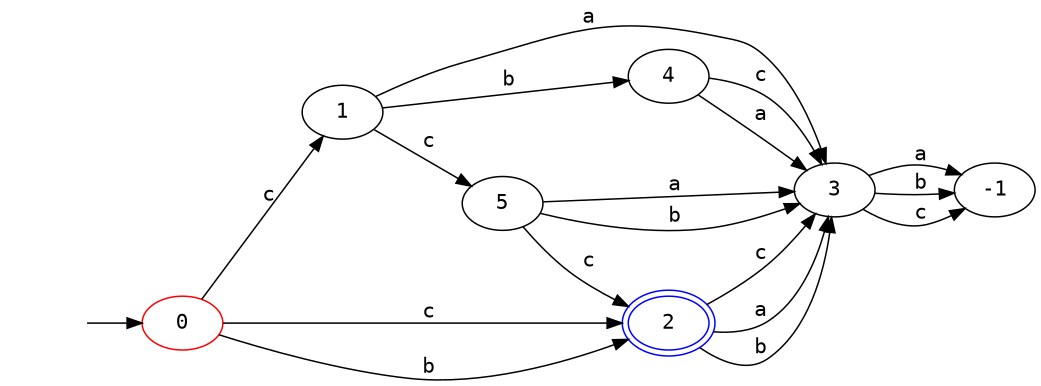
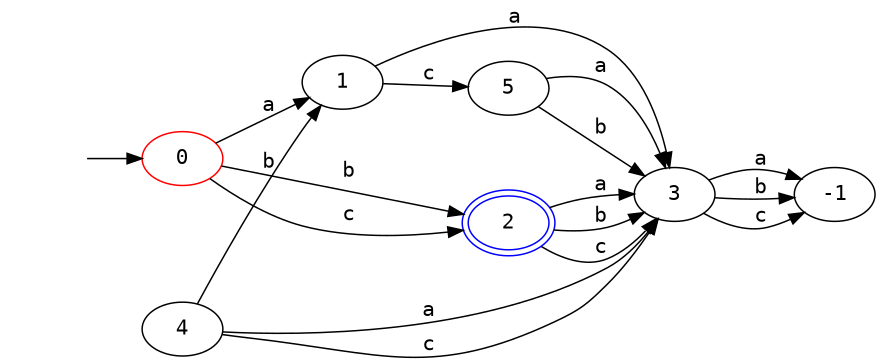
  digraph {
    fontname="DejaVu Sans Mono"
    rankdir=LR
    node [fontname="DejaVu Sans Mono"]
    edge [fontname="DejaVu Sans Mono"]
    v [style=invisible]
    0 [color=red]
    1
    2 [color=blue peripheries=2]
    3
    4
    5
    -1
    v -> 0
-   0 -> 1 [label=" c"]
+   0 -> 1 [label=" a"]
    0 -> 2 [label=" b"]
    0 -> 2 [label=" c"]
    1 -> 3 [label=" a"]
-   1 -> 4 [label=" b"]
+   4 -> 1 [label=" b"]
    1 -> 5 [label=" c"]
    2 -> 3 [label=" a"]
    2 -> 3 [label=" b"]
    2 -> 3 [label=" c"]
    3 -> -1 [label=" a"]
    3 -> -1 [label=" b"]
    3 -> -1 [label=" c"]
    4 -> 3 [label=" a"]
    4 -> 3 [label=" c"]
-   5 -> 2 [label=" c"]
    5 -> 3 [label=" a"]
    5 -> 3 [label=" b"]
  }
